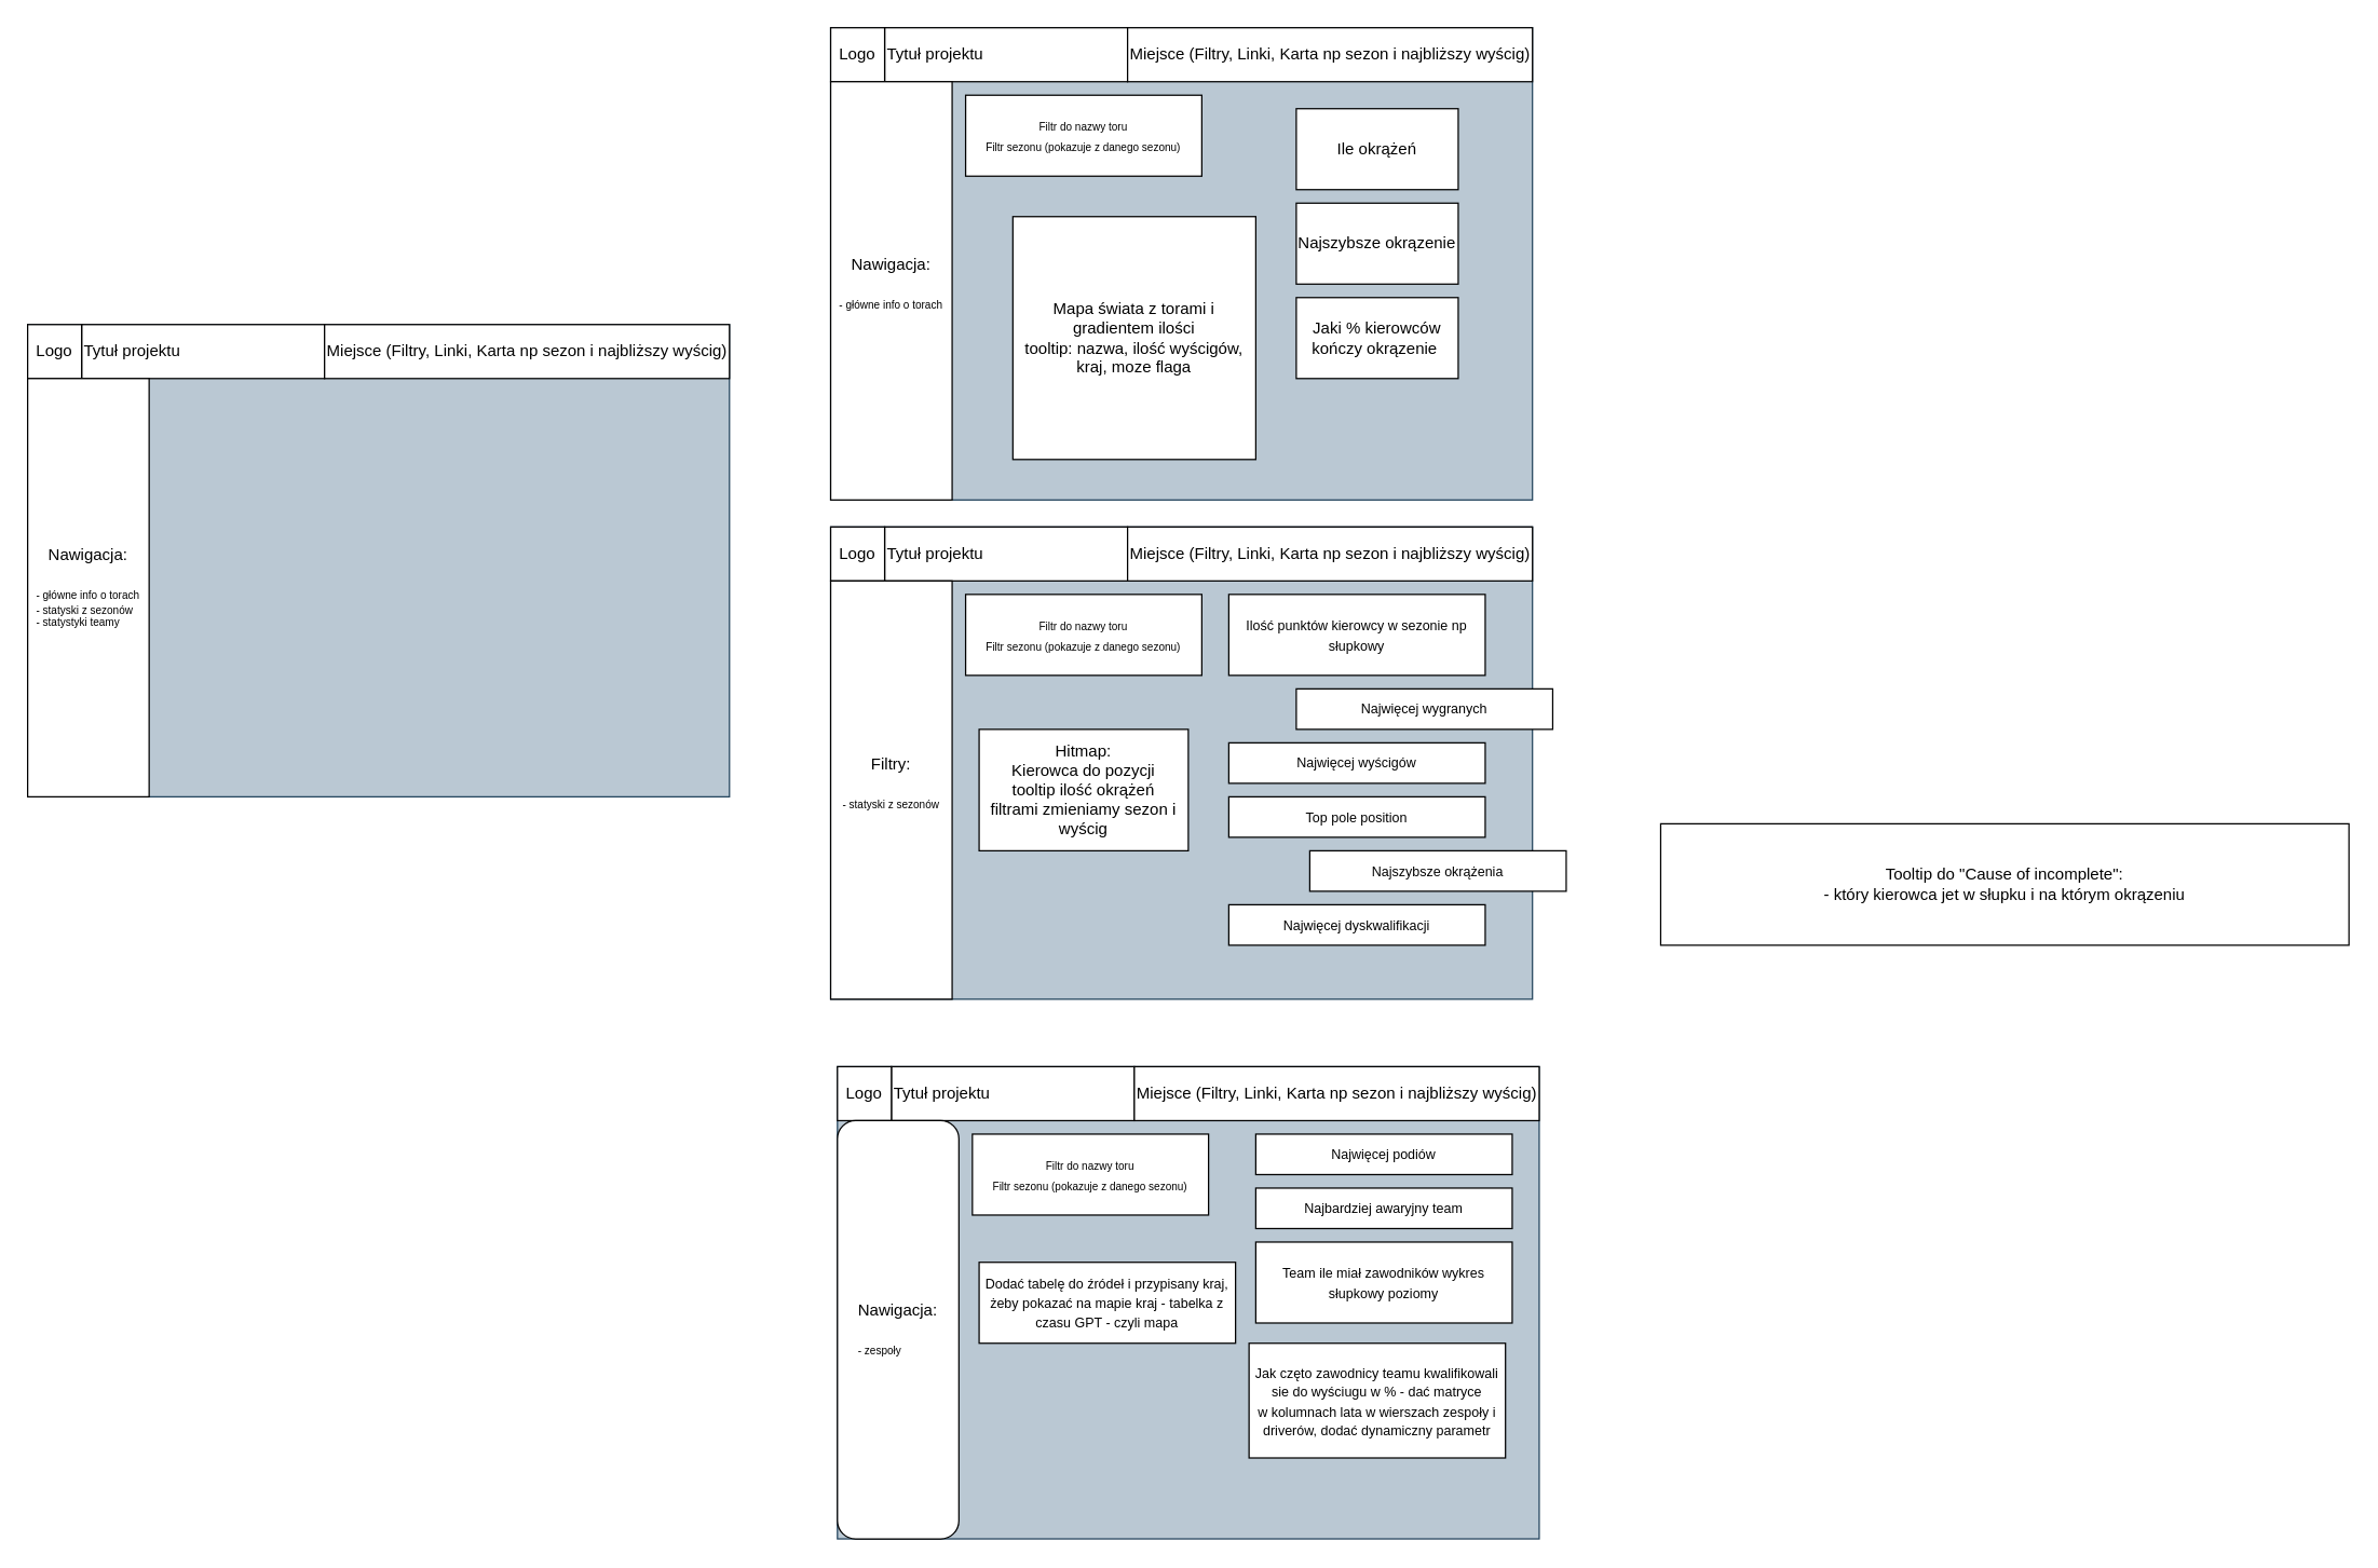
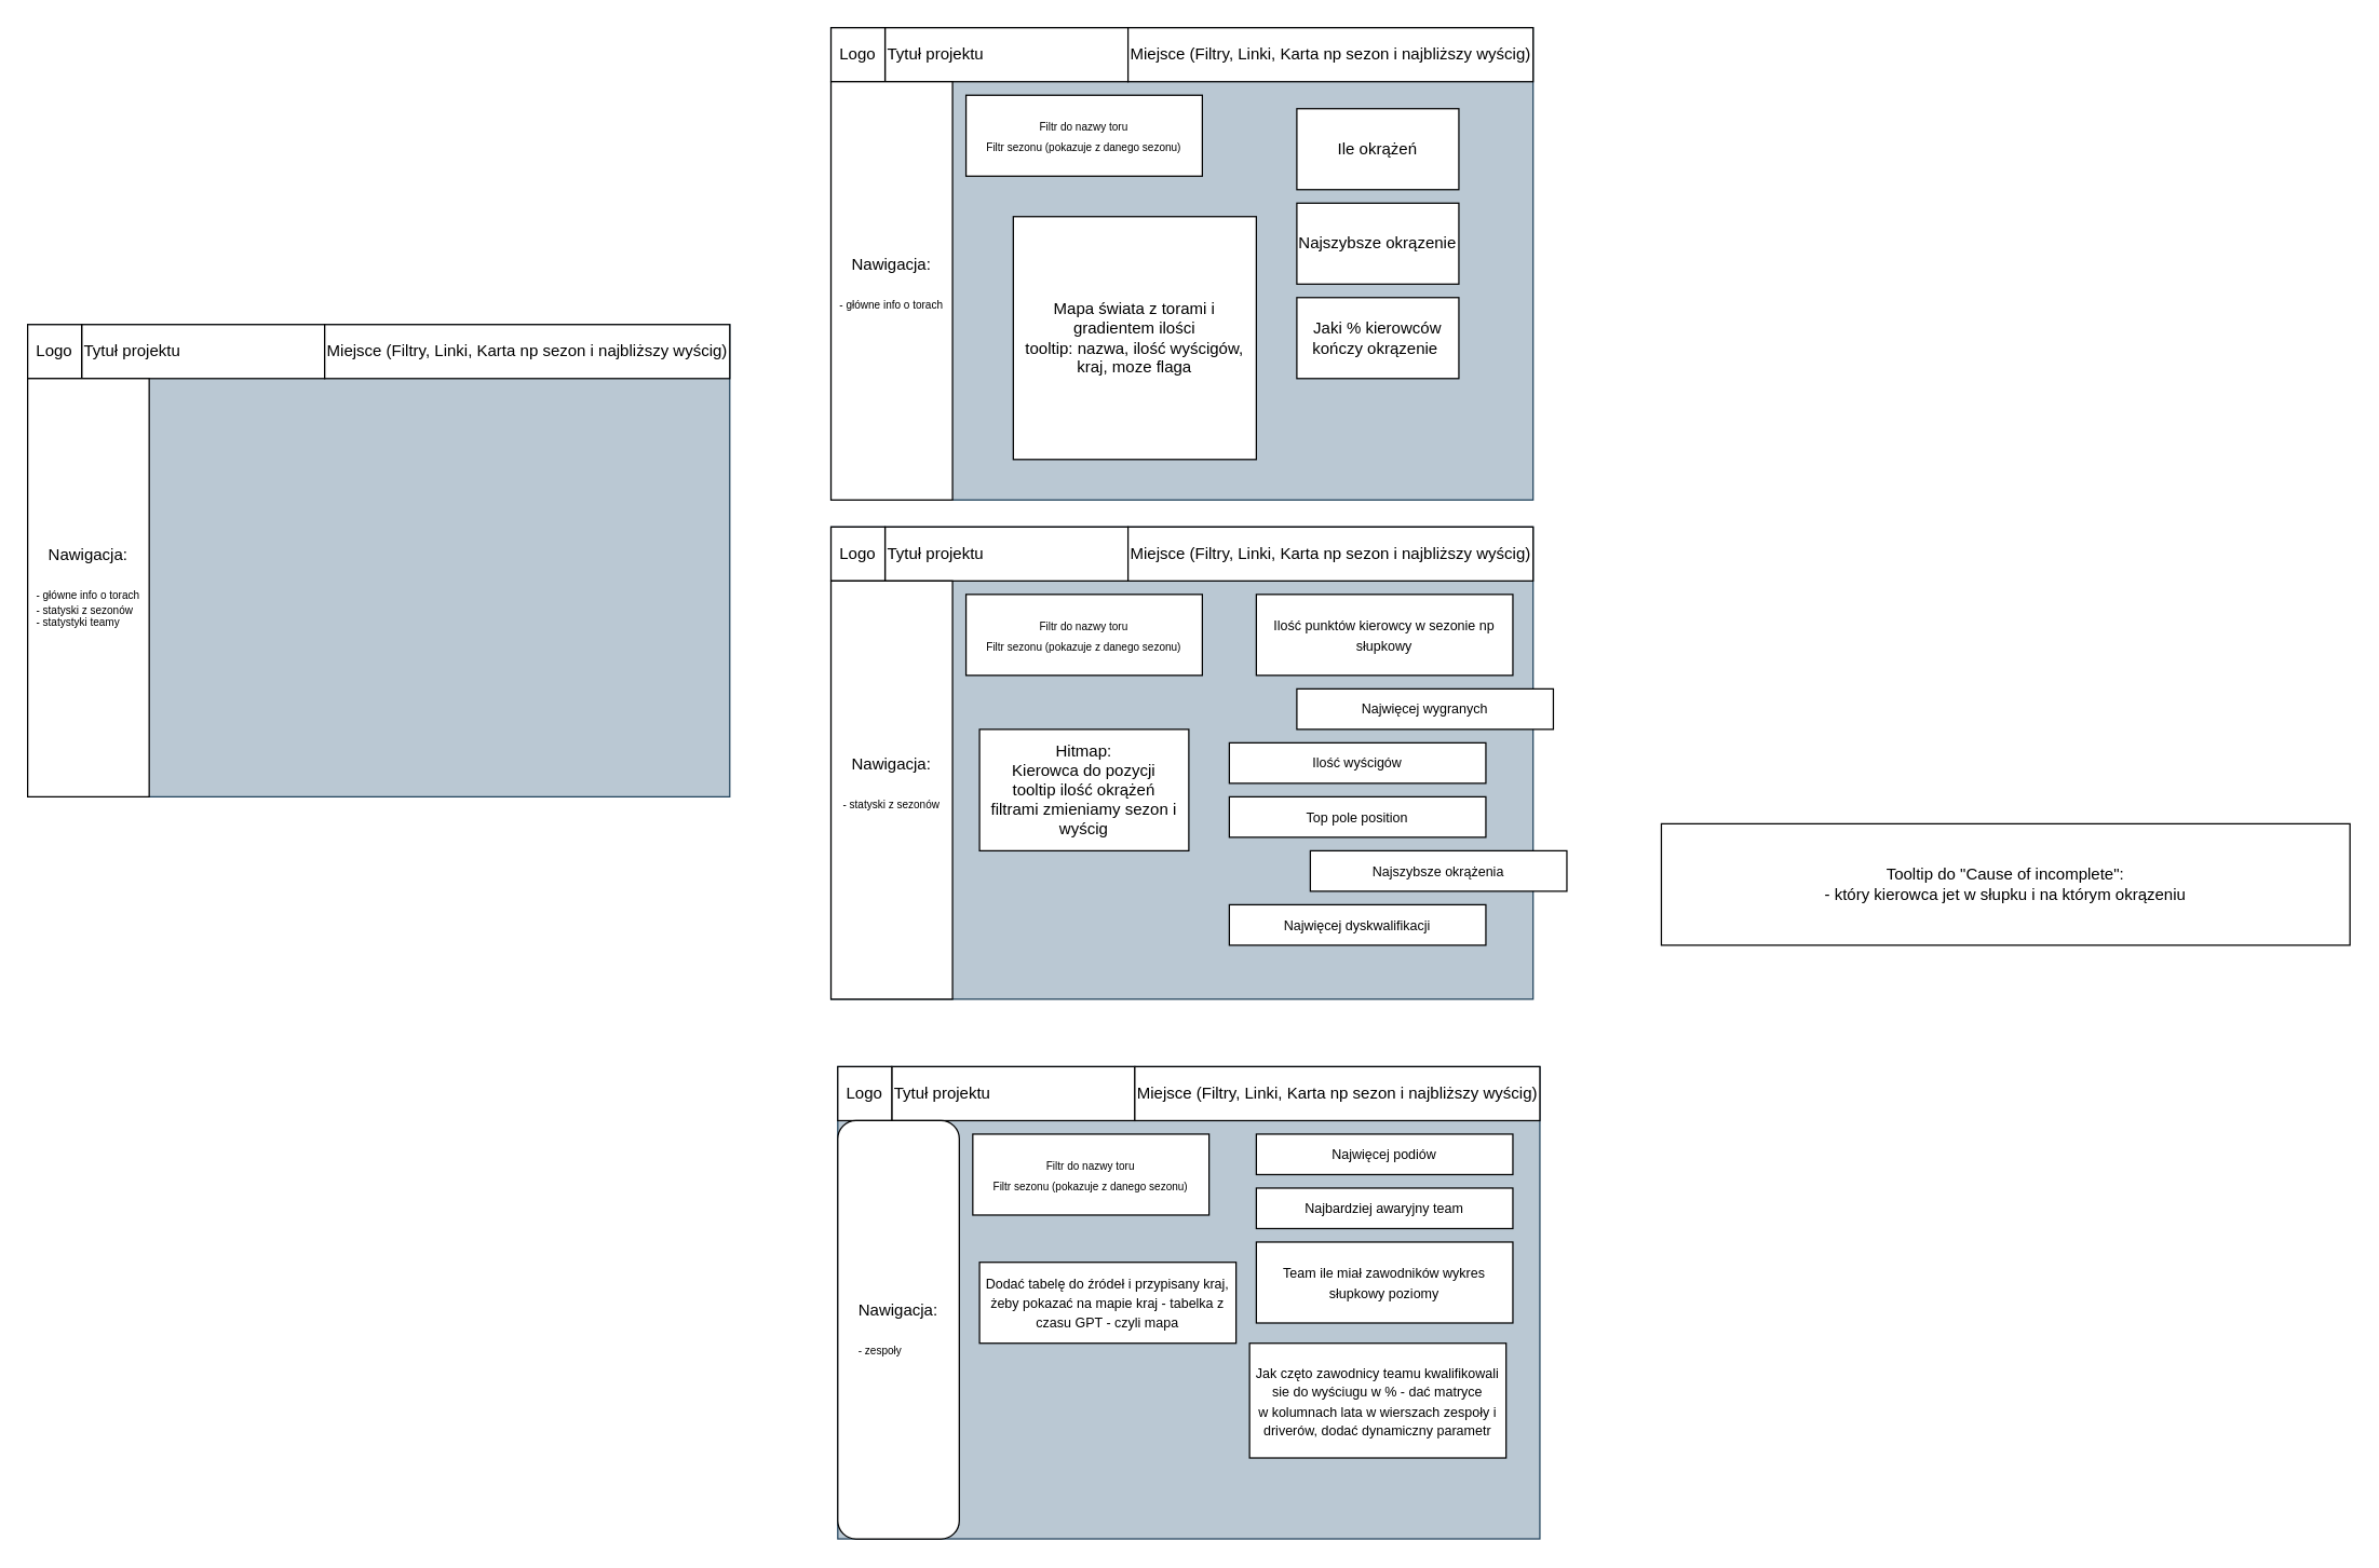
  <mxCell id="0" />
  <mxCell id="1" parent="0" />
  <mxCell id="2" value="" style="rounded=0;whiteSpace=wrap;html=1;fillColor=#bac8d3;strokeColor=#23445d;" parent="1" vertex="1"><mxGeometry x="20" y="240" width="520" height="350" as="geometry" /></mxCell>
  <mxCell id="3" value="Tytuł projektu" style="rounded=0;whiteSpace=wrap;html=1;align=left;" parent="1" vertex="1"><mxGeometry x="60" y="240" width="180" height="40" as="geometry" /></mxCell>
  <mxCell id="4" value="Logo" style="rounded=0;whiteSpace=wrap;html=1;" parent="1" vertex="1"><mxGeometry x="20" y="240" width="40" height="40" as="geometry" /></mxCell>
  <mxCell id="5" value="Miejsce (Filtry, Linki, Karta np sezon i najbliższy wyścig)" style="rounded=0;whiteSpace=wrap;html=1;align=left;" parent="1" vertex="1"><mxGeometry x="240" y="240" width="300" height="40" as="geometry" /></mxCell>
  <mxCell id="6" value="Nawigacja:&lt;br&gt;&lt;br&gt;&lt;div style=&quot;text-align: left;&quot;&gt;&lt;span style=&quot;font-size: 8px; background-color: initial;&quot;&gt;- główne info o torach&lt;/span&gt;&lt;/div&gt;&lt;font style=&quot;font-size: 8px;&quot;&gt;&lt;div style=&quot;text-align: left;&quot;&gt;&lt;span style=&quot;background-color: initial;&quot;&gt;- statyski z sezonów&lt;/span&gt;&lt;/div&gt;&lt;div style=&quot;text-align: left;&quot;&gt;&lt;span style=&quot;background-color: initial;&quot;&gt;- statystyki teamy&amp;nbsp;&lt;/span&gt;&lt;/div&gt;&lt;/font&gt;" style="rounded=0;whiteSpace=wrap;html=1;" parent="1" vertex="1"><mxGeometry x="20" y="280" width="90" height="310" as="geometry" /></mxCell>
  <mxCell id="7" value="" style="rounded=0;whiteSpace=wrap;html=1;fillColor=#bac8d3;strokeColor=#23445d;" parent="1" vertex="1"><mxGeometry x="615" y="20" width="520" height="350" as="geometry" /></mxCell>
  <mxCell id="8" value="Tytuł projektu" style="rounded=0;whiteSpace=wrap;html=1;align=left;" parent="1" vertex="1"><mxGeometry x="655" y="20" width="180" height="40" as="geometry" /></mxCell>
  <mxCell id="9" value="Logo" style="rounded=0;whiteSpace=wrap;html=1;" parent="1" vertex="1"><mxGeometry x="615" y="20" width="40" height="40" as="geometry" /></mxCell>
  <mxCell id="10" value="Miejsce (Filtry, Linki, Karta np sezon i najbliższy wyścig)" style="rounded=0;whiteSpace=wrap;html=1;align=left;" parent="1" vertex="1"><mxGeometry x="835" y="20" width="300" height="40" as="geometry" /></mxCell>
  <mxCell id="11" value="Nawigacja:&lt;br&gt;&lt;br&gt;&lt;div style=&quot;text-align: left;&quot;&gt;&lt;span style=&quot;font-size: 8px; background-color: initial;&quot;&gt;- główne info o torach&lt;/span&gt;&lt;/div&gt;&lt;font style=&quot;font-size: 8px;&quot;&gt;&lt;div style=&quot;text-align: left;&quot;&gt;&lt;br&gt;&lt;/div&gt;&lt;/font&gt;" style="rounded=0;whiteSpace=wrap;html=1;" parent="1" vertex="1"><mxGeometry x="615" y="60" width="90" height="310" as="geometry" /></mxCell>
  <mxCell id="12" value="Mapa świata z torami i gradientem ilości&lt;br&gt;tooltip: nazwa, ilość wyścigów, kraj, moze flaga" style="whiteSpace=wrap;html=1;aspect=fixed;" parent="1" vertex="1"><mxGeometry x="750" y="160" width="180" height="180" as="geometry" /></mxCell>
  <mxCell id="13" value="Ile okrążeń" style="rounded=0;whiteSpace=wrap;html=1;" parent="1" vertex="1"><mxGeometry x="960" y="80" width="120" height="60" as="geometry" /></mxCell>
  <mxCell id="14" value="Najszybsze okrązenie" style="rounded=0;whiteSpace=wrap;html=1;" parent="1" vertex="1"><mxGeometry x="960" y="150" width="120" height="60" as="geometry" /></mxCell>
  <mxCell id="15" value="Jaki % kierowców kończy okrązenie&amp;nbsp;" style="rounded=0;whiteSpace=wrap;html=1;" parent="1" vertex="1"><mxGeometry x="960" y="220" width="120" height="60" as="geometry" /></mxCell>
  <mxCell id="16" value="&lt;font style=&quot;font-size: 8px;&quot;&gt;Filtr do nazwy toru&lt;br&gt;Filtr sezonu (pokazuje z danego sezonu)&lt;/font&gt;" style="rounded=0;whiteSpace=wrap;html=1;" parent="1" vertex="1"><mxGeometry x="715" y="70" width="175" height="60" as="geometry" /></mxCell>
  <mxCell id="17" value="" style="rounded=0;whiteSpace=wrap;html=1;fillColor=#bac8d3;strokeColor=#23445d;" parent="1" vertex="1"><mxGeometry x="615" y="390" width="520" height="350" as="geometry" /></mxCell>
  <mxCell id="18" value="Tytuł projektu" style="rounded=0;whiteSpace=wrap;html=1;align=left;" parent="1" vertex="1"><mxGeometry x="655" y="390" width="180" height="40" as="geometry" /></mxCell>
  <mxCell id="19" value="Logo" style="rounded=0;whiteSpace=wrap;html=1;" parent="1" vertex="1"><mxGeometry x="615" y="390" width="40" height="40" as="geometry" /></mxCell>
  <mxCell id="20" value="Miejsce (Filtry, Linki, Karta np sezon i najbliższy wyścig)" style="rounded=0;whiteSpace=wrap;html=1;align=left;" parent="1" vertex="1"><mxGeometry x="835" y="390" width="300" height="40" as="geometry" /></mxCell>
- <mxCell id="21" value="Filtry:&lt;br&gt;&lt;br&gt;&lt;div style=&quot;text-align: left;&quot;&gt;&lt;span style=&quot;background-color: initial; font-size: 8px;&quot;&gt;- statyski z sezonów&lt;/span&gt;&lt;br&gt;&lt;/div&gt;&lt;font style=&quot;font-size: 8px;&quot;&gt;&lt;div style=&quot;text-align: left;&quot;&gt;&lt;span style=&quot;background-color: initial;&quot;&gt;&amp;nbsp;&lt;/span&gt;&lt;/div&gt;&lt;/font&gt;" style="rounded=0;whiteSpace=wrap;html=1;" parent="1" vertex="1"><mxGeometry x="615" y="430" width="90" height="310" as="geometry" /></mxCell>
+ <mxCell id="21" value="Nawigacja:&lt;br&gt;&lt;br&gt;&lt;div style=&quot;text-align: left;&quot;&gt;&lt;span style=&quot;background-color: initial; font-size: 8px;&quot;&gt;- statyski z sezonów&lt;/span&gt;&lt;br&gt;&lt;/div&gt;&lt;font style=&quot;font-size: 8px;&quot;&gt;&lt;div style=&quot;text-align: left;&quot;&gt;&lt;span style=&quot;background-color: initial;&quot;&gt;&amp;nbsp;&lt;/span&gt;&lt;/div&gt;&lt;/font&gt;" style="rounded=0;whiteSpace=wrap;html=1;" parent="1" vertex="1"><mxGeometry x="615" y="430" width="90" height="310" as="geometry" /></mxCell>
  <mxCell id="22" value="&lt;font style=&quot;font-size: 8px;&quot;&gt;Filtr do nazwy toru&lt;br&gt;Filtr sezonu (pokazuje z danego sezonu)&lt;/font&gt;" style="rounded=0;whiteSpace=wrap;html=1;" parent="1" vertex="1"><mxGeometry x="715" y="440" width="175" height="60" as="geometry" /></mxCell>
  <mxCell id="23" value="Hitmap:&lt;br&gt;Kierowca do pozycji&lt;br&gt;tooltip ilość okrążeń&lt;br&gt;filtrami zmieniamy sezon i wyścig" style="rounded=0;whiteSpace=wrap;html=1;" parent="1" vertex="1"><mxGeometry x="725" y="540" width="155" height="90" as="geometry" /></mxCell>
- <mxCell id="24" value="&lt;font style=&quot;font-size: 10px;&quot;&gt;Ilość punktów kierowcy w sezonie np słupkowy&lt;/font&gt;" style="rounded=0;whiteSpace=wrap;html=1;" parent="1" vertex="1"><mxGeometry x="910" y="440" width="190" height="60" as="geometry" /></mxCell>
+ <mxCell id="24" value="&lt;font style=&quot;font-size: 10px;&quot;&gt;Ilość punktów kierowcy w sezonie np słupkowy&lt;/font&gt;" style="rounded=0;whiteSpace=wrap;html=1;" parent="1" vertex="1"><mxGeometry x="930" y="440" width="190" height="60" as="geometry" /></mxCell>
  <mxCell id="25" value="&lt;font style=&quot;font-size: 10px;&quot;&gt;Najwięcej wygranych&lt;/font&gt;" style="rounded=0;whiteSpace=wrap;html=1;" parent="1" vertex="1"><mxGeometry x="960" y="510" width="190" height="30" as="geometry" /></mxCell>
- <mxCell id="26" value="&lt;font style=&quot;font-size: 10px;&quot;&gt;Najwięcej wyścigów&lt;/font&gt;" style="rounded=0;whiteSpace=wrap;html=1;" parent="1" vertex="1"><mxGeometry x="910" y="550" width="190" height="30" as="geometry" /></mxCell>
+ <mxCell id="26" value="&lt;font style=&quot;font-size: 10px;&quot;&gt;Ilość wyścigów&lt;/font&gt;" style="rounded=0;whiteSpace=wrap;html=1;" parent="1" vertex="1"><mxGeometry x="910" y="550" width="190" height="30" as="geometry" /></mxCell>
  <mxCell id="27" value="&lt;font style=&quot;font-size: 10px;&quot;&gt;Top pole position&lt;/font&gt;" style="rounded=0;whiteSpace=wrap;html=1;" parent="1" vertex="1"><mxGeometry x="910" y="590" width="190" height="30" as="geometry" /></mxCell>
  <mxCell id="28" value="&lt;font style=&quot;font-size: 10px;&quot;&gt;Najszybsze okrążenia&lt;/font&gt;" style="rounded=0;whiteSpace=wrap;html=1;" parent="1" vertex="1"><mxGeometry x="970" y="630" width="190" height="30" as="geometry" /></mxCell>
  <mxCell id="29" value="&lt;font style=&quot;font-size: 10px;&quot;&gt;Najwięcej dyskwalifikacji&lt;/font&gt;" style="rounded=0;whiteSpace=wrap;html=1;" parent="1" vertex="1"><mxGeometry x="910" y="670" width="190" height="30" as="geometry" /></mxCell>
  <mxCell id="30" value="Tooltip do &quot;Cause of incomplete&quot;:&lt;br&gt;- który kierowca jet w słupku i na którym okrązeniu" style="rounded=0;whiteSpace=wrap;html=1;" vertex="1" parent="1"><mxGeometry x="1230" y="610" width="510" height="90" as="geometry" /></mxCell>
  <mxCell id="31" value="" style="rounded=0;whiteSpace=wrap;html=1;fillColor=#bac8d3;strokeColor=#23445d;" vertex="1" parent="1"><mxGeometry x="620" y="790" width="520" height="350" as="geometry" /></mxCell>
  <mxCell id="32" value="Tytuł projektu" style="rounded=0;whiteSpace=wrap;html=1;align=left;" vertex="1" parent="1"><mxGeometry x="660" y="790" width="180" height="40" as="geometry" /></mxCell>
  <mxCell id="33" value="Logo" style="rounded=0;whiteSpace=wrap;html=1;" vertex="1" parent="1"><mxGeometry x="620" y="790" width="40" height="40" as="geometry" /></mxCell>
  <mxCell id="34" value="Miejsce (Filtry, Linki, Karta np sezon i najbliższy wyścig)" style="rounded=0;whiteSpace=wrap;html=1;align=left;" vertex="1" parent="1"><mxGeometry x="840" y="790" width="300" height="40" as="geometry" /></mxCell>
  <mxCell id="35" value="Nawigacja:&lt;br&gt;&lt;br&gt;&lt;div style=&quot;text-align: left;&quot;&gt;&lt;span style=&quot;background-color: initial; font-size: 8px;&quot;&gt;- zespoły&amp;nbsp;&lt;/span&gt;&lt;br&gt;&lt;/div&gt;" style="whiteSpace=wrap;html=1;rounded=1;" vertex="1" parent="1"><mxGeometry x="620" y="830" width="90" height="310" as="geometry" /></mxCell>
  <mxCell id="36" value="&lt;font style=&quot;font-size: 8px;&quot;&gt;Filtr do nazwy toru&lt;br&gt;Filtr sezonu (pokazuje z danego sezonu)&lt;/font&gt;" style="rounded=0;whiteSpace=wrap;html=1;" vertex="1" parent="1"><mxGeometry x="720" y="840" width="175" height="60" as="geometry" /></mxCell>
  <mxCell id="37" value="&lt;span style=&quot;font-size: 10px;&quot;&gt;Dodać tabelę do źródeł i przypisany kraj, żeby pokazać na mapie kraj - tabelka z czasu GPT - czyli mapa&lt;br&gt;&lt;/span&gt;" style="rounded=0;whiteSpace=wrap;html=1;" vertex="1" parent="1"><mxGeometry x="725" y="935" width="190" height="60" as="geometry" /></mxCell>
  <mxCell id="38" value="&lt;font style=&quot;font-size: 10px;&quot;&gt;Najwięcej podiów&lt;/font&gt;" style="rounded=0;whiteSpace=wrap;html=1;" vertex="1" parent="1"><mxGeometry x="930" y="840" width="190" height="30" as="geometry" /></mxCell>
  <mxCell id="39" value="&lt;font style=&quot;font-size: 10px;&quot;&gt;Najbardziej awaryjny team&lt;/font&gt;" style="rounded=0;whiteSpace=wrap;html=1;" vertex="1" parent="1"><mxGeometry x="930" y="880" width="190" height="30" as="geometry" /></mxCell>
  <mxCell id="40" value="&lt;span style=&quot;font-size: 10px;&quot;&gt;Team ile miał zawodników wykres słupkowy poziomy&lt;/span&gt;" style="rounded=0;whiteSpace=wrap;html=1;" vertex="1" parent="1"><mxGeometry x="930" y="920" width="190" height="60" as="geometry" /></mxCell>
  <mxCell id="41" value="&lt;font style=&quot;font-size: 10px;&quot;&gt;Jak częto zawodnicy teamu kwalifikowali sie do wyściugu w % - dać matryce&lt;br&gt;w kolumnach lata w wierszach zespoły i driverów, dodać dynamiczny parametr&lt;br&gt;&lt;/font&gt;" style="rounded=0;whiteSpace=wrap;html=1;" vertex="1" parent="1"><mxGeometry x="925" y="995" width="190" height="85" as="geometry" /></mxCell>
